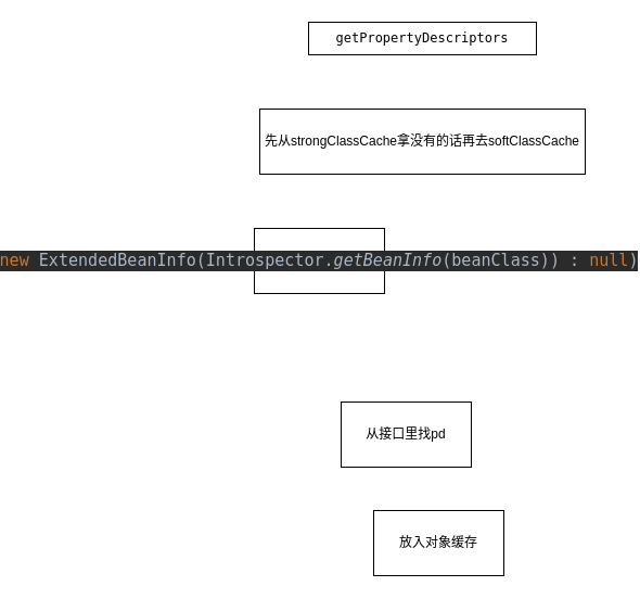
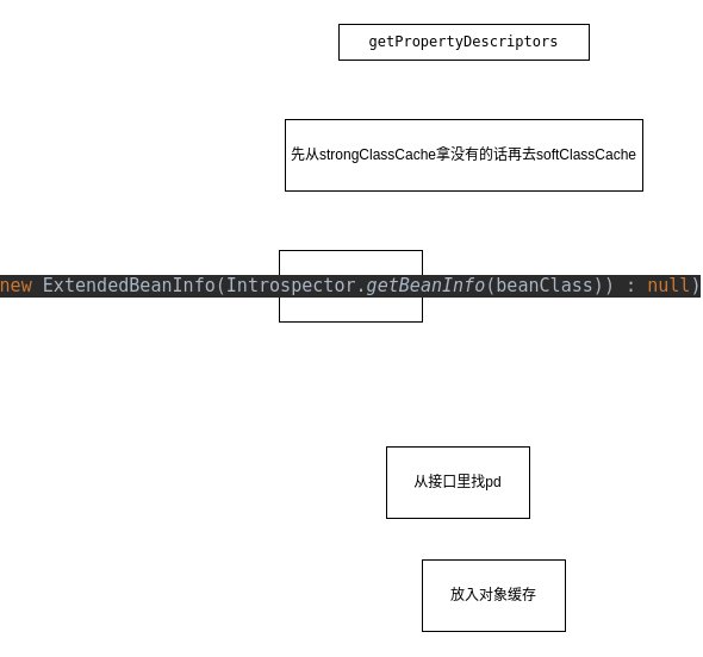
  <mxCell id="0" />
  <mxCell id="1" parent="0" />
  <mxCell id="2" value="&lt;pre&gt;getPropertyDescriptors&lt;/pre&gt;" style="whiteSpace=wrap;html=1;" vertex="1" parent="1"><mxGeometry x="70" y="20" width="210" height="30" as="geometry" /></mxCell>
  <mxCell id="3" value="先从strongClassCache拿没有的话再去softClassCache" style="whiteSpace=wrap;html=1;" vertex="1" parent="1"><mxGeometry x="25" y="100" width="300" height="60" as="geometry" /></mxCell>
  <mxCell id="4" value="&lt;pre style=&quot;background-color: #2b2b2b ; color: #a9b7c6 ; font-family: &amp;#34;fira code&amp;#34; , monospace ; font-size: 11.3pt&quot;&gt;&lt;span style=&quot;color: #cc7832&quot;&gt;new &lt;/span&gt;ExtendedBeanInfo(Introspector.&lt;span style=&quot;font-style: italic&quot;&gt;getBeanInfo&lt;/span&gt;(beanClass)) : &lt;span style=&quot;color: #cc7832&quot;&gt;null&lt;/span&gt;)&lt;/pre&gt;" style="whiteSpace=wrap;html=1;" vertex="1" parent="1"><mxGeometry x="20" y="210" width="120" height="60" as="geometry" /></mxCell>
- <mxCell id="5" value="从接口里找pd" style="whiteSpace=wrap;html=1;" vertex="1" parent="1"><mxGeometry x="100" y="370" width="120" height="60" as="geometry" /></mxCell>
- <mxCell id="6" value="放入对象缓存" style="whiteSpace=wrap;html=1;" vertex="1" parent="1"><mxGeometry x="130" y="470" width="120" height="60" as="geometry" /></mxCell>
+ <mxCell id="5" value="从接口里找pd" style="whiteSpace=wrap;html=1;" vertex="1" parent="1"><mxGeometry x="110" y="375" width="120" height="60" as="geometry" /></mxCell>
+ <mxCell id="6" value="放入对象缓存" style="whiteSpace=wrap;html=1;" vertex="1" parent="1"><mxGeometry x="140" y="470" width="120" height="60" as="geometry" /></mxCell>
